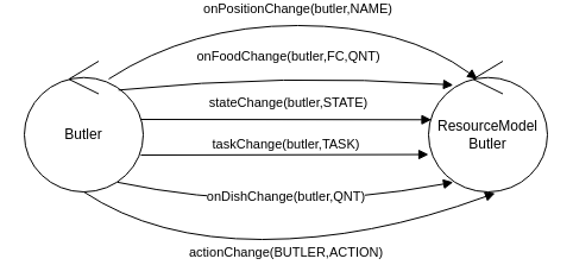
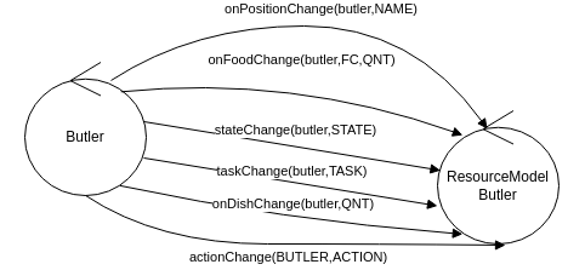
  <mxCell id="0" />
  <mxCell id="1" parent="0" />
  <mxCell id="2" value="Butler" style="ellipse;shape=umlControl;whiteSpace=wrap;html=1;" parent="1" vertex="1"><mxGeometry x="20" y="50" width="100" height="110" as="geometry" /></mxCell>
  <mxCell id="3" value="stateChange(butler,STATE)" style="html=1;verticalAlign=bottom;endArrow=block;entryX=0.025;entryY=0.448;entryDx=0;entryDy=0;entryPerimeter=0;" parent="1" target="4" edge="1"><mxGeometry x="0.015" y="5" width="80" relative="1" as="geometry"><mxPoint x="118" y="99" as="sourcePoint" /><mxPoint x="230.8" y="109.84" as="targetPoint" /><mxPoint as="offset" /><Array as="points" /></mxGeometry></mxCell>
- <mxCell id="4" value="ResourceModel&lt;br&gt;Butler" style="ellipse;shape=umlControl;whiteSpace=wrap;html=1;" parent="1" vertex="1"><mxGeometry x="360" y="50" width="100" height="110" as="geometry" /></mxCell>
+ <mxCell id="4" value="ResourceModel&lt;br&gt;Butler" style="ellipse;shape=umlControl;whiteSpace=wrap;html=1;" parent="1" vertex="1"><mxGeometry x="360" y="90" width="100" height="110" as="geometry" /></mxCell>
  <mxCell id="5" value="taskChange(butler,TASK)" style="html=1;verticalAlign=bottom;endArrow=block;entryX=0;entryY=0.714;entryDx=0;entryDy=0;entryPerimeter=0;" parent="1" target="4" edge="1"><mxGeometry x="0.008" width="80" relative="1" as="geometry"><mxPoint x="118" y="129" as="sourcePoint" /><mxPoint x="370" y="119.29" as="targetPoint" /><mxPoint as="offset" /><Array as="points" /></mxGeometry></mxCell>
  <mxCell id="6" value="onDishChange(butler,QNT)" style="html=1;verticalAlign=bottom;endArrow=block;entryX=0.208;entryY=0.926;entryDx=0;entryDy=0;entryPerimeter=0;exitX=0.783;exitY=0.926;exitDx=0;exitDy=0;exitPerimeter=0;curved=1;" parent="1" source="2" target="4" edge="1"><mxGeometry x="0.015" y="5" width="80" relative="1" as="geometry"><mxPoint x="128" y="109" as="sourcePoint" /><mxPoint x="372.5" y="109.28" as="targetPoint" /><mxPoint as="offset" /><Array as="points"><mxPoint x="230" y="180" /></Array></mxGeometry></mxCell>
  <mxCell id="7" value="onFoodChange(butler,FC,QNT)" style="html=1;verticalAlign=bottom;endArrow=block;entryX=0.208;entryY=0.183;entryDx=0;entryDy=0;entryPerimeter=0;exitX=0.792;exitY=0.221;exitDx=0;exitDy=0;exitPerimeter=0;curved=1;" parent="1" source="2" target="4" edge="1"><mxGeometry x="0.015" y="5" width="80" relative="1" as="geometry"><mxPoint x="90" y="250.667" as="sourcePoint" /><mxPoint x="398.333" y="239.833" as="targetPoint" /><mxPoint as="offset" /><Array as="points"><mxPoint x="240" y="60" /></Array></mxGeometry></mxCell>
  <mxCell id="8" value="onPositionChange(butler,NAME)" style="html=1;verticalAlign=bottom;endArrow=block;entryX=0.41;entryY=0.136;entryDx=0;entryDy=0;entryPerimeter=0;exitX=0.71;exitY=0.136;exitDx=0;exitDy=0;exitPerimeter=0;curved=1;" parent="1" source="2" target="4" edge="1"><mxGeometry x="0.015" y="5" width="80" relative="1" as="geometry"><mxPoint x="90.2" y="49.81" as="sourcePoint" /><mxPoint x="371.8" y="45.63" as="targetPoint" /><mxPoint as="offset" /><Array as="points"><mxPoint x="160" y="20" /><mxPoint x="340" y="20" /></Array></mxGeometry></mxCell>
  <mxCell id="9" value="actionChange(BUTLER,ACTION)" style="html=1;verticalAlign=bottom;endArrow=block;entryX=0.56;entryY=1.009;entryDx=0;entryDy=0;entryPerimeter=0;exitX=0.783;exitY=0.926;exitDx=0;exitDy=0;exitPerimeter=0;curved=1;" parent="1" target="4" edge="1"><mxGeometry x="-0.002" y="-20" width="80" relative="1" as="geometry"><mxPoint x="69.8" y="159.86" as="sourcePoint" /><mxPoint x="352.3" y="159.86" as="targetPoint" /><mxPoint as="offset" /><Array as="points"><mxPoint x="130" y="200" /><mxPoint x="310" y="200" /></Array></mxGeometry></mxCell>
